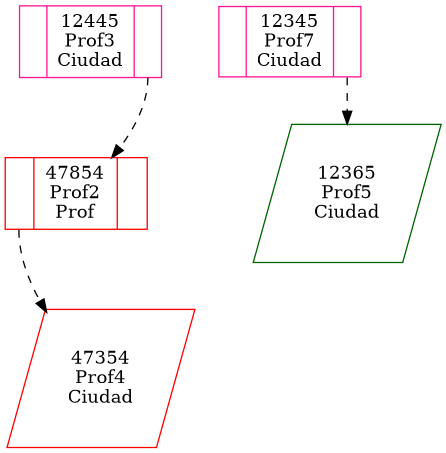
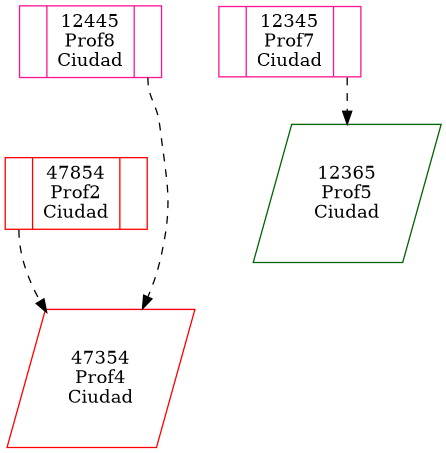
  digraph {
    rankdir=TB
    node [color=deeppink shape=record]
    edge [style=dashed tailport=C1]
-   n1 [label="<C0>|12445\nProf3\nCiudad|<C1>"]
-   n2 [color=red label="<C0>|47854\nProf2\nProf|<C1>"]
+   n1 [label="<C0>|12445\nProf8\nCiudad|<C1>"]
+   n2 [color=red label="<C0>|47854\nProf2\nCiudad|<C1>"]
    n3 [label="<C0>|12345\nProf7\nCiudad|<C1>"]
    n4 [color=darkgreen label="12365\nProf5\nCiudad" shape=parallelogram]
    n5 [color=red label="47354\nProf4\nCiudad" shape=parallelogram]
-   n1 -> n2
+   n1 -> n5
    n2 -> n5 [tailport=C0]
    n3 -> n4
  }
